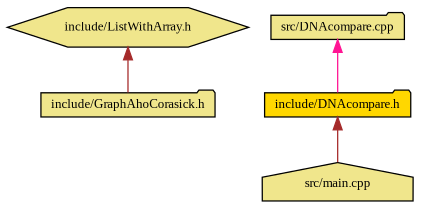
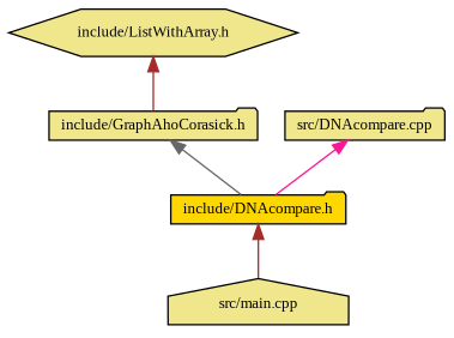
  digraph {
    fontname="Liberation Serif"
    node [color=black fillcolor=khaki fontname="Liberation Serif" fontsize=10 shape=folder style=filled]
    edge [color=brown dir=back fontname="Liberation Serif" fontsize=10 labelfontname=Helvetica labelfontsize=10 style=solid]
    n1 [fontcolor=black height=0.2 label="include/ListWithArray.h" shape=hexagon width=0.4]
    n2 [height=0.2 label="include/GraphAhoCorasick.h" width=0.4]
    n3 [fillcolor=gold height=0.2 label="include/DNAcompare.h" width=0.4]
    n4 [height=0.2 label="src/main.cpp" shape=house width=0.4]
    n5 [height=0.2 label="src/DNAcompare.cpp" width=0.4]
    n1 -> n2
+   n2 -> n3 [color=gray40]
    n3 -> n4
    n5 -> n3 [color=deeppink]
  }
